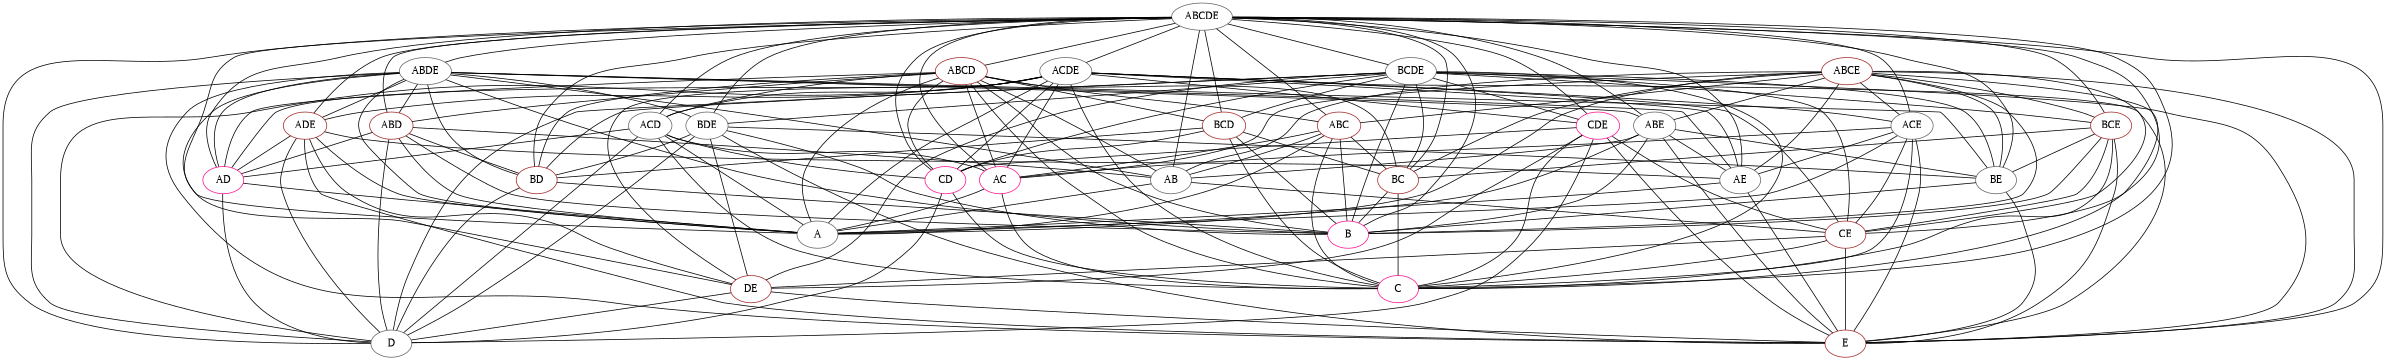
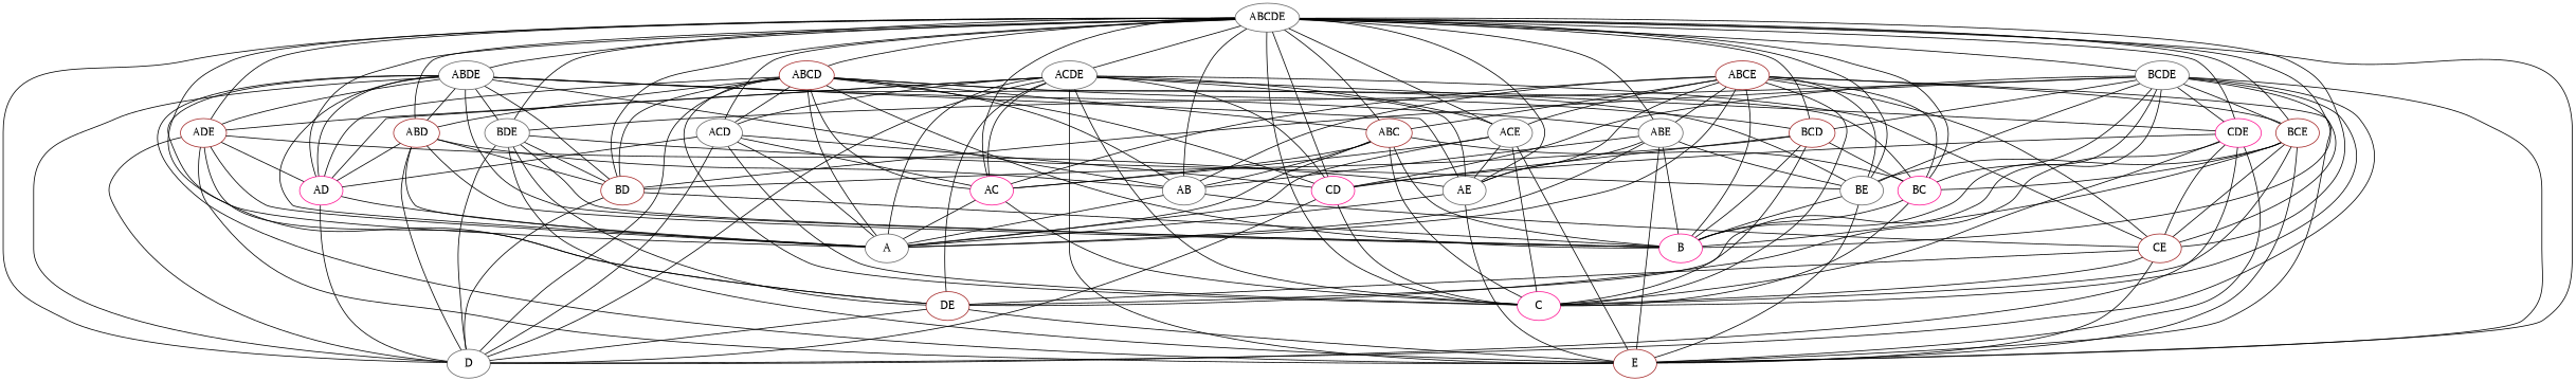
  strict graph {
    fontname="PT Serif"
    node [color=gray40 fontname="PT Serif" level=3]
    edge [fontname="PT Serif"]
    ABCDE [level=5 parts="{'D', 'B', 'E', 'A', 'C'}"]
    ABCD [color=brown level=4 parts="{'B', 'D', 'C', 'A'}"]
    ABDE [level=4 parts="{'B', 'D', 'E', 'A'}"]
    ACDE [level=4 parts="{'D', 'C', 'E', 'A'}"]
    BCDE [level=4 parts="{'B', 'D', 'E', 'C'}"]
    ABC [color=brown parts="{'B', 'C', 'A'}"]
    ABD [color=brown parts="{'B', 'D', 'A'}"]
    ABE [parts="{'B', 'E', 'A'}"]
    ACD [parts="{'D', 'C', 'A'}"]
    ACE [parts="{'C', 'E', 'A'}"]
    ADE [color=brown parts="{'D', 'E', 'A'}"]
    BCD [color=brown parts="{'B', 'D', 'C'}"]
    BCE [color=brown parts="{'B', 'E', 'C'}"]
    BDE [parts="{'B', 'D', 'E'}"]
    CDE [color=deeppink parts="{'D', 'E', 'C'}"]
    AB [level=2 parts="{'B', 'A'}"]
    AC [color=deeppink level=2 parts="{'C', 'A'}"]
    AD [color=deeppink level=2 parts="{'D', 'A'}"]
    AE [level=2 parts="{'E', 'A'}"]
-   BC [color=brown level=2 parts="{'B', 'C'}"]
+   BC [color=deeppink level=2 parts="{'B', 'C'}"]
    BD [color=brown level=2 parts="{'B', 'D'}"]
    BE [level=2 parts="{'B', 'E'}"]
    CD [color=deeppink level=2 parts="{'D', 'C'}"]
    CE [color=brown level=2 parts="{'E', 'C'}"]
    A [level=1 parts="{'A'}"]
    B [color=deeppink level=1 parts="{'B'}"]
    C [color=deeppink level=1 parts="{'C'}"]
    D [level=1 parts="{'D'}"]
    E [color=brown level=1 parts="{'E'}"]
    ABCE [color=brown level=4 parts="{'B', 'C', 'E', 'A'}"]
    DE [color=brown level=2 parts="{'D', 'E'}"]
    ABCDE -- ABCD
    ABCDE -- ABDE
    ABCDE -- ACDE
    ABCDE -- BCDE
    ABCDE -- ABC
    ABCDE -- ABD
    ABCDE -- ABE
    ABCDE -- ACD
    ABCDE -- ACE
    ABCDE -- ADE
    ABCDE -- BCD
    ABCDE -- BCE
    ABCDE -- BDE
    ABCDE -- CDE
    ABCDE -- AB
    ABCDE -- AC
    ABCDE -- AD
    ABCDE -- AE
    ABCDE -- BC
    ABCDE -- BD
    ABCDE -- BE
    ABCDE -- CD
    ABCDE -- CE
    ABCDE -- A
    ABCDE -- B
    ABCDE -- C
    ABCDE -- D
    ABCDE -- E
    ABCD -- ABC
    ABCD -- ABD
    ABCD -- ACD
    ABCD -- BCD
    ABCD -- AB
    ABCD -- AC
    ABCD -- AD
    ABCD -- BC
    ABCD -- BD
    ABCD -- CD
    ABCD -- A
    ABCD -- B
    ABCD -- C
+   ABCD -- D
    ABDE -- ABD
    ABDE -- ABE
    ABDE -- ADE
    ABDE -- BDE
    ABDE -- AB
    ABDE -- AD
    ABDE -- AE
    ABDE -- BD
    ABDE -- BE
    ABDE -- A
    ABDE -- B
    ABDE -- D
    ABDE -- E
    ABDE -- DE
    ACDE -- ACD
    ACDE -- ACE
    ACDE -- ADE
    ACDE -- CDE
    ACDE -- AC
    ACDE -- AD
    ACDE -- AE
    ACDE -- CD
    ACDE -- CE
    ACDE -- A
    ACDE -- C
    ACDE -- D
    ACDE -- E
    ACDE -- DE
    BCDE -- BCD
    BCDE -- BCE
    BCDE -- BDE
    BCDE -- CDE
    BCDE -- BC
    BCDE -- BD
    BCDE -- BE
    BCDE -- CD
    BCDE -- CE
    BCDE -- B
    BCDE -- C
    BCDE -- D
    BCDE -- E
    BCDE -- DE
    ABC -- AB
    ABC -- AC
    ABC -- BC
    ABC -- A
    ABC -- B
    ABC -- C
    ABD -- AB
    ABD -- AD
    ABD -- BD
    ABD -- A
    ABD -- B
    ABD -- D
    ABE -- AB
    ABE -- AE
    ABE -- BE
    ABE -- A
    ABE -- B
    ABE -- E
    ACD -- AC
    ACD -- AD
    ACD -- CD
    ACD -- A
    ACD -- C
    ACD -- D
    ACE -- AC
    ACE -- AE
-   ACE -- CE
    ACE -- A
    ACE -- C
    ACE -- E
    ADE -- AD
    ADE -- AE
    ADE -- A
    ADE -- D
    ADE -- E
    ADE -- DE
    BCD -- BC
    BCD -- BD
    BCD -- CD
    BCD -- B
    BCD -- C
    BCE -- BC
    BCE -- BE
    BCE -- CE
    BCE -- B
    BCE -- C
    BCE -- E
    BDE -- BD
    BDE -- BE
    BDE -- B
    BDE -- D
    BDE -- E
    BDE -- DE
    CDE -- CD
    CDE -- CE
    CDE -- C
    CDE -- D
    CDE -- E
    CDE -- DE
    AB -- CE
    AB -- A
    AC -- A
    AC -- C
    AD -- A
    AD -- D
    AE -- A
    AE -- E
    BC -- B
    BC -- C
    BD -- B
    BD -- D
    BE -- B
    BE -- E
    CD -- C
    CD -- D
    CE -- C
    CE -- E
    CE -- DE
    ABCE -- ABC
    ABCE -- ABE
    ABCE -- ACE
    ABCE -- BCE
    ABCE -- AB
    ABCE -- AC
    ABCE -- AE
    ABCE -- BC
    ABCE -- BE
    ABCE -- CE
    ABCE -- A
    ABCE -- B
    ABCE -- C
    ABCE -- E
    DE -- D
    DE -- E
  }
